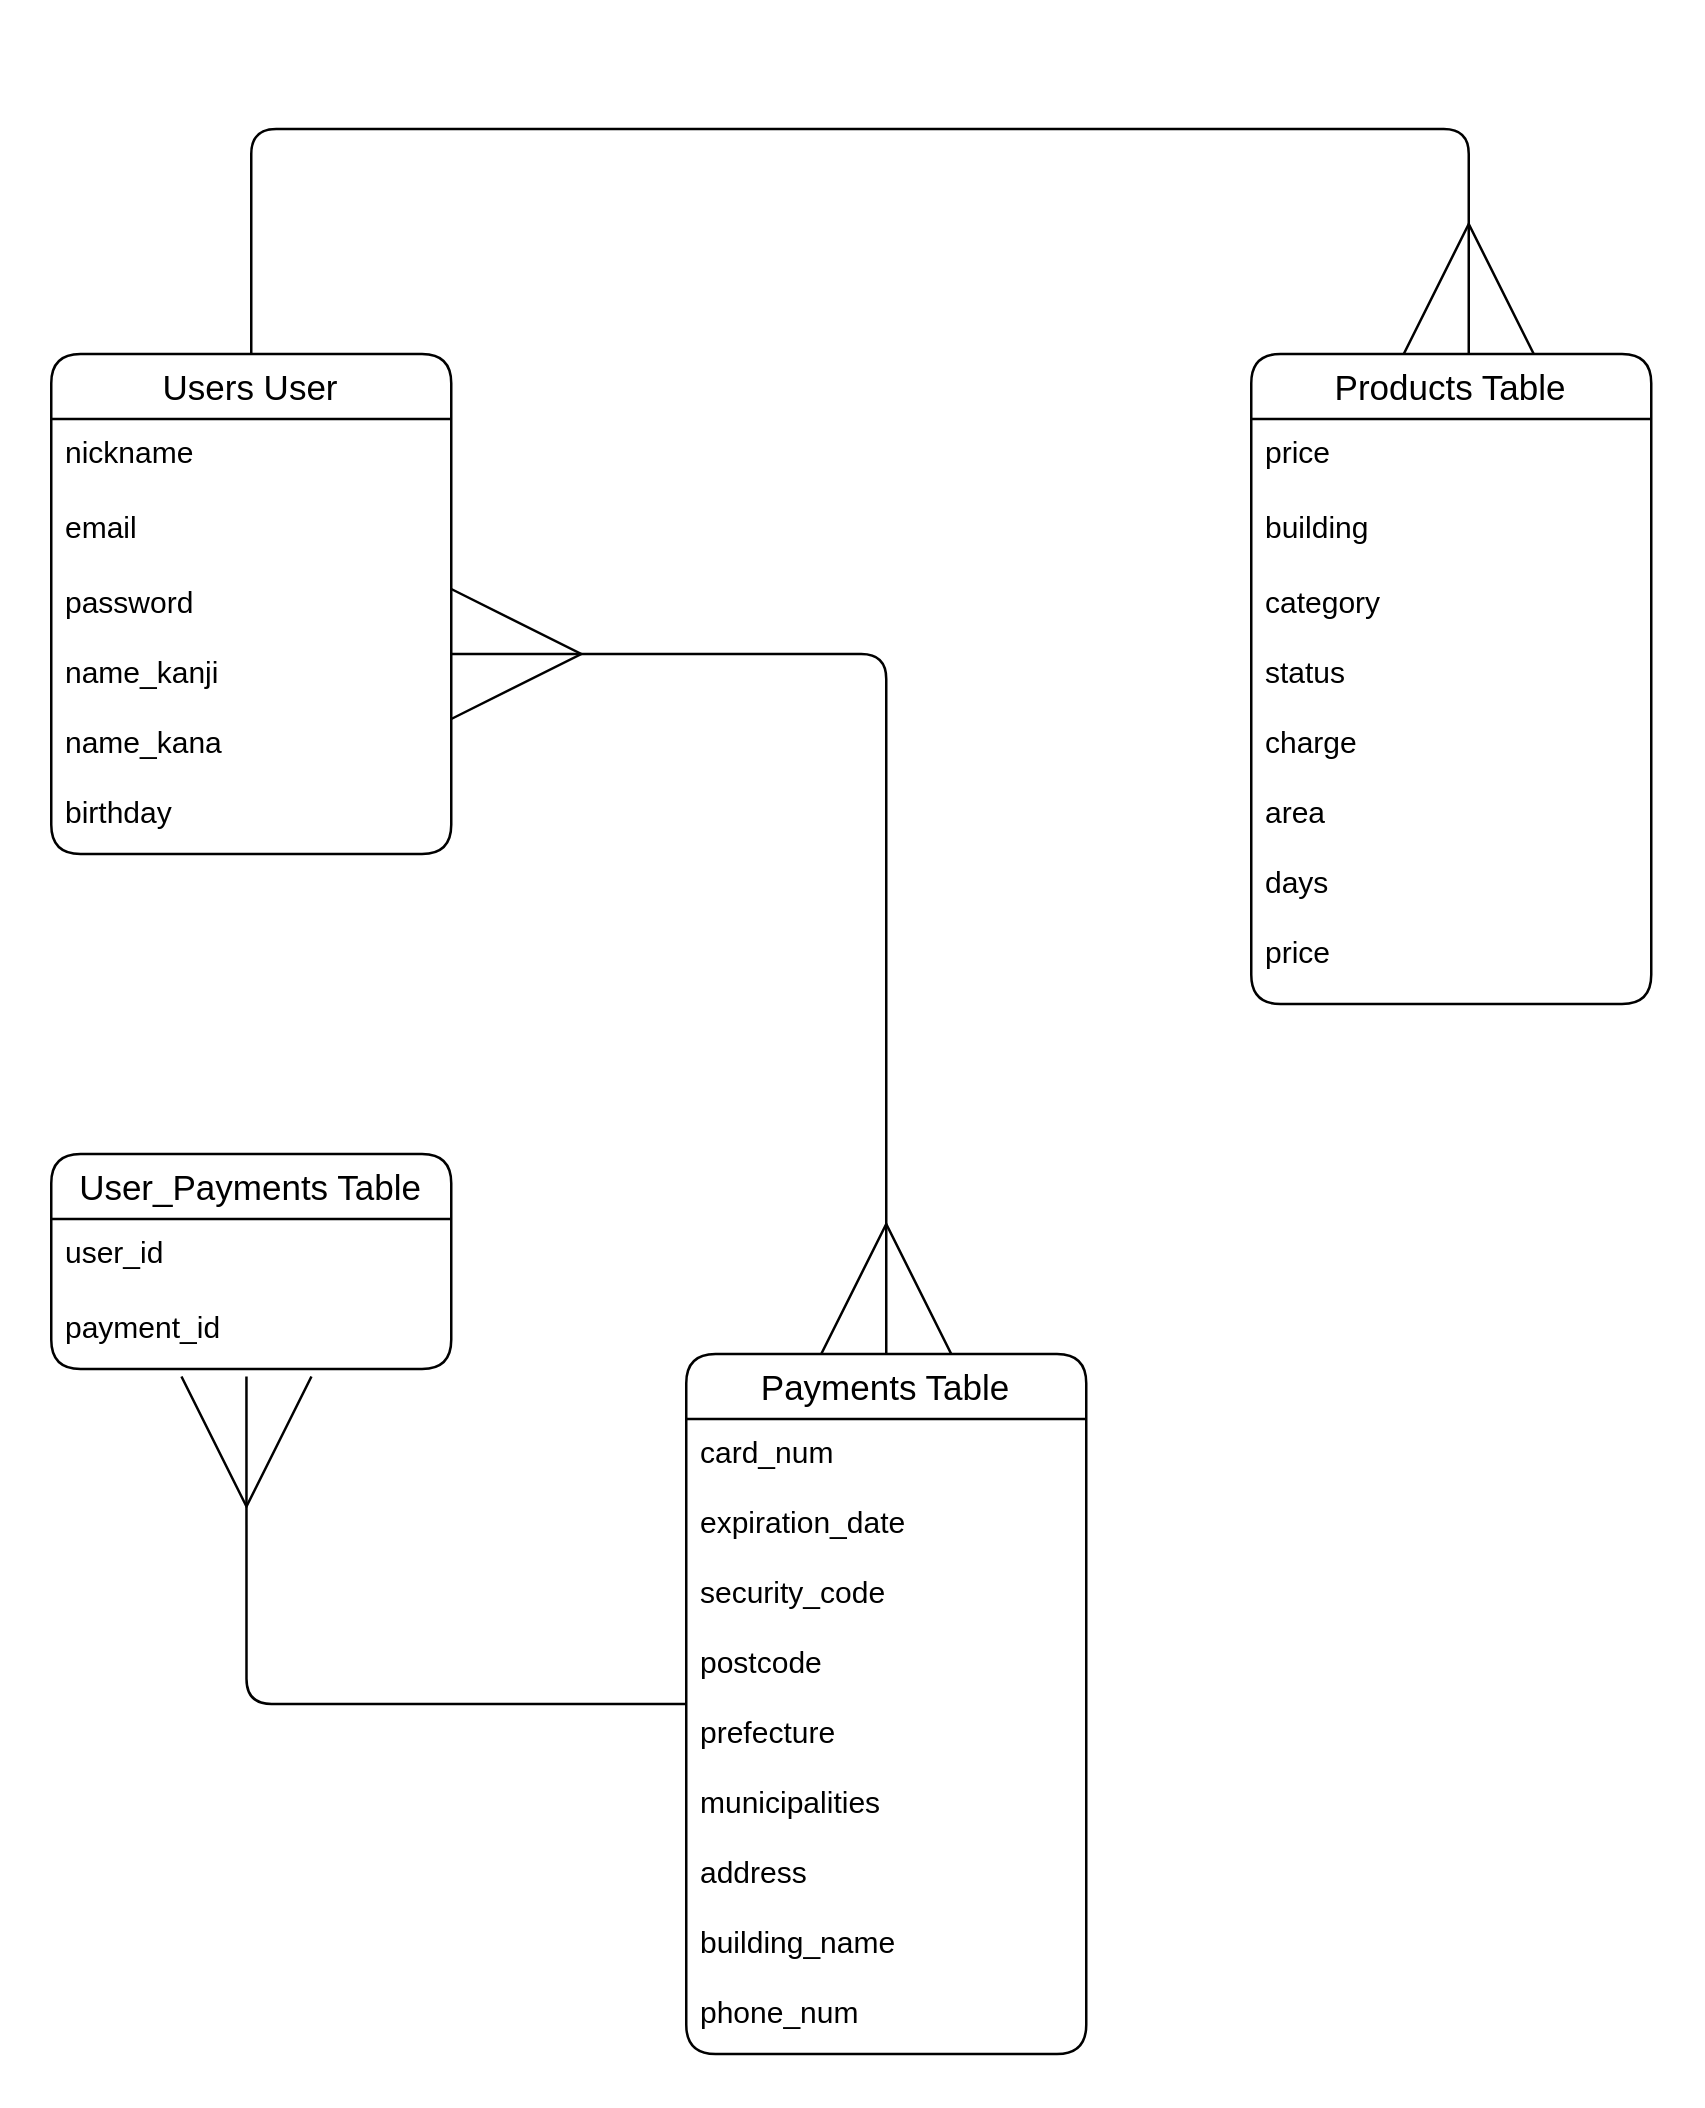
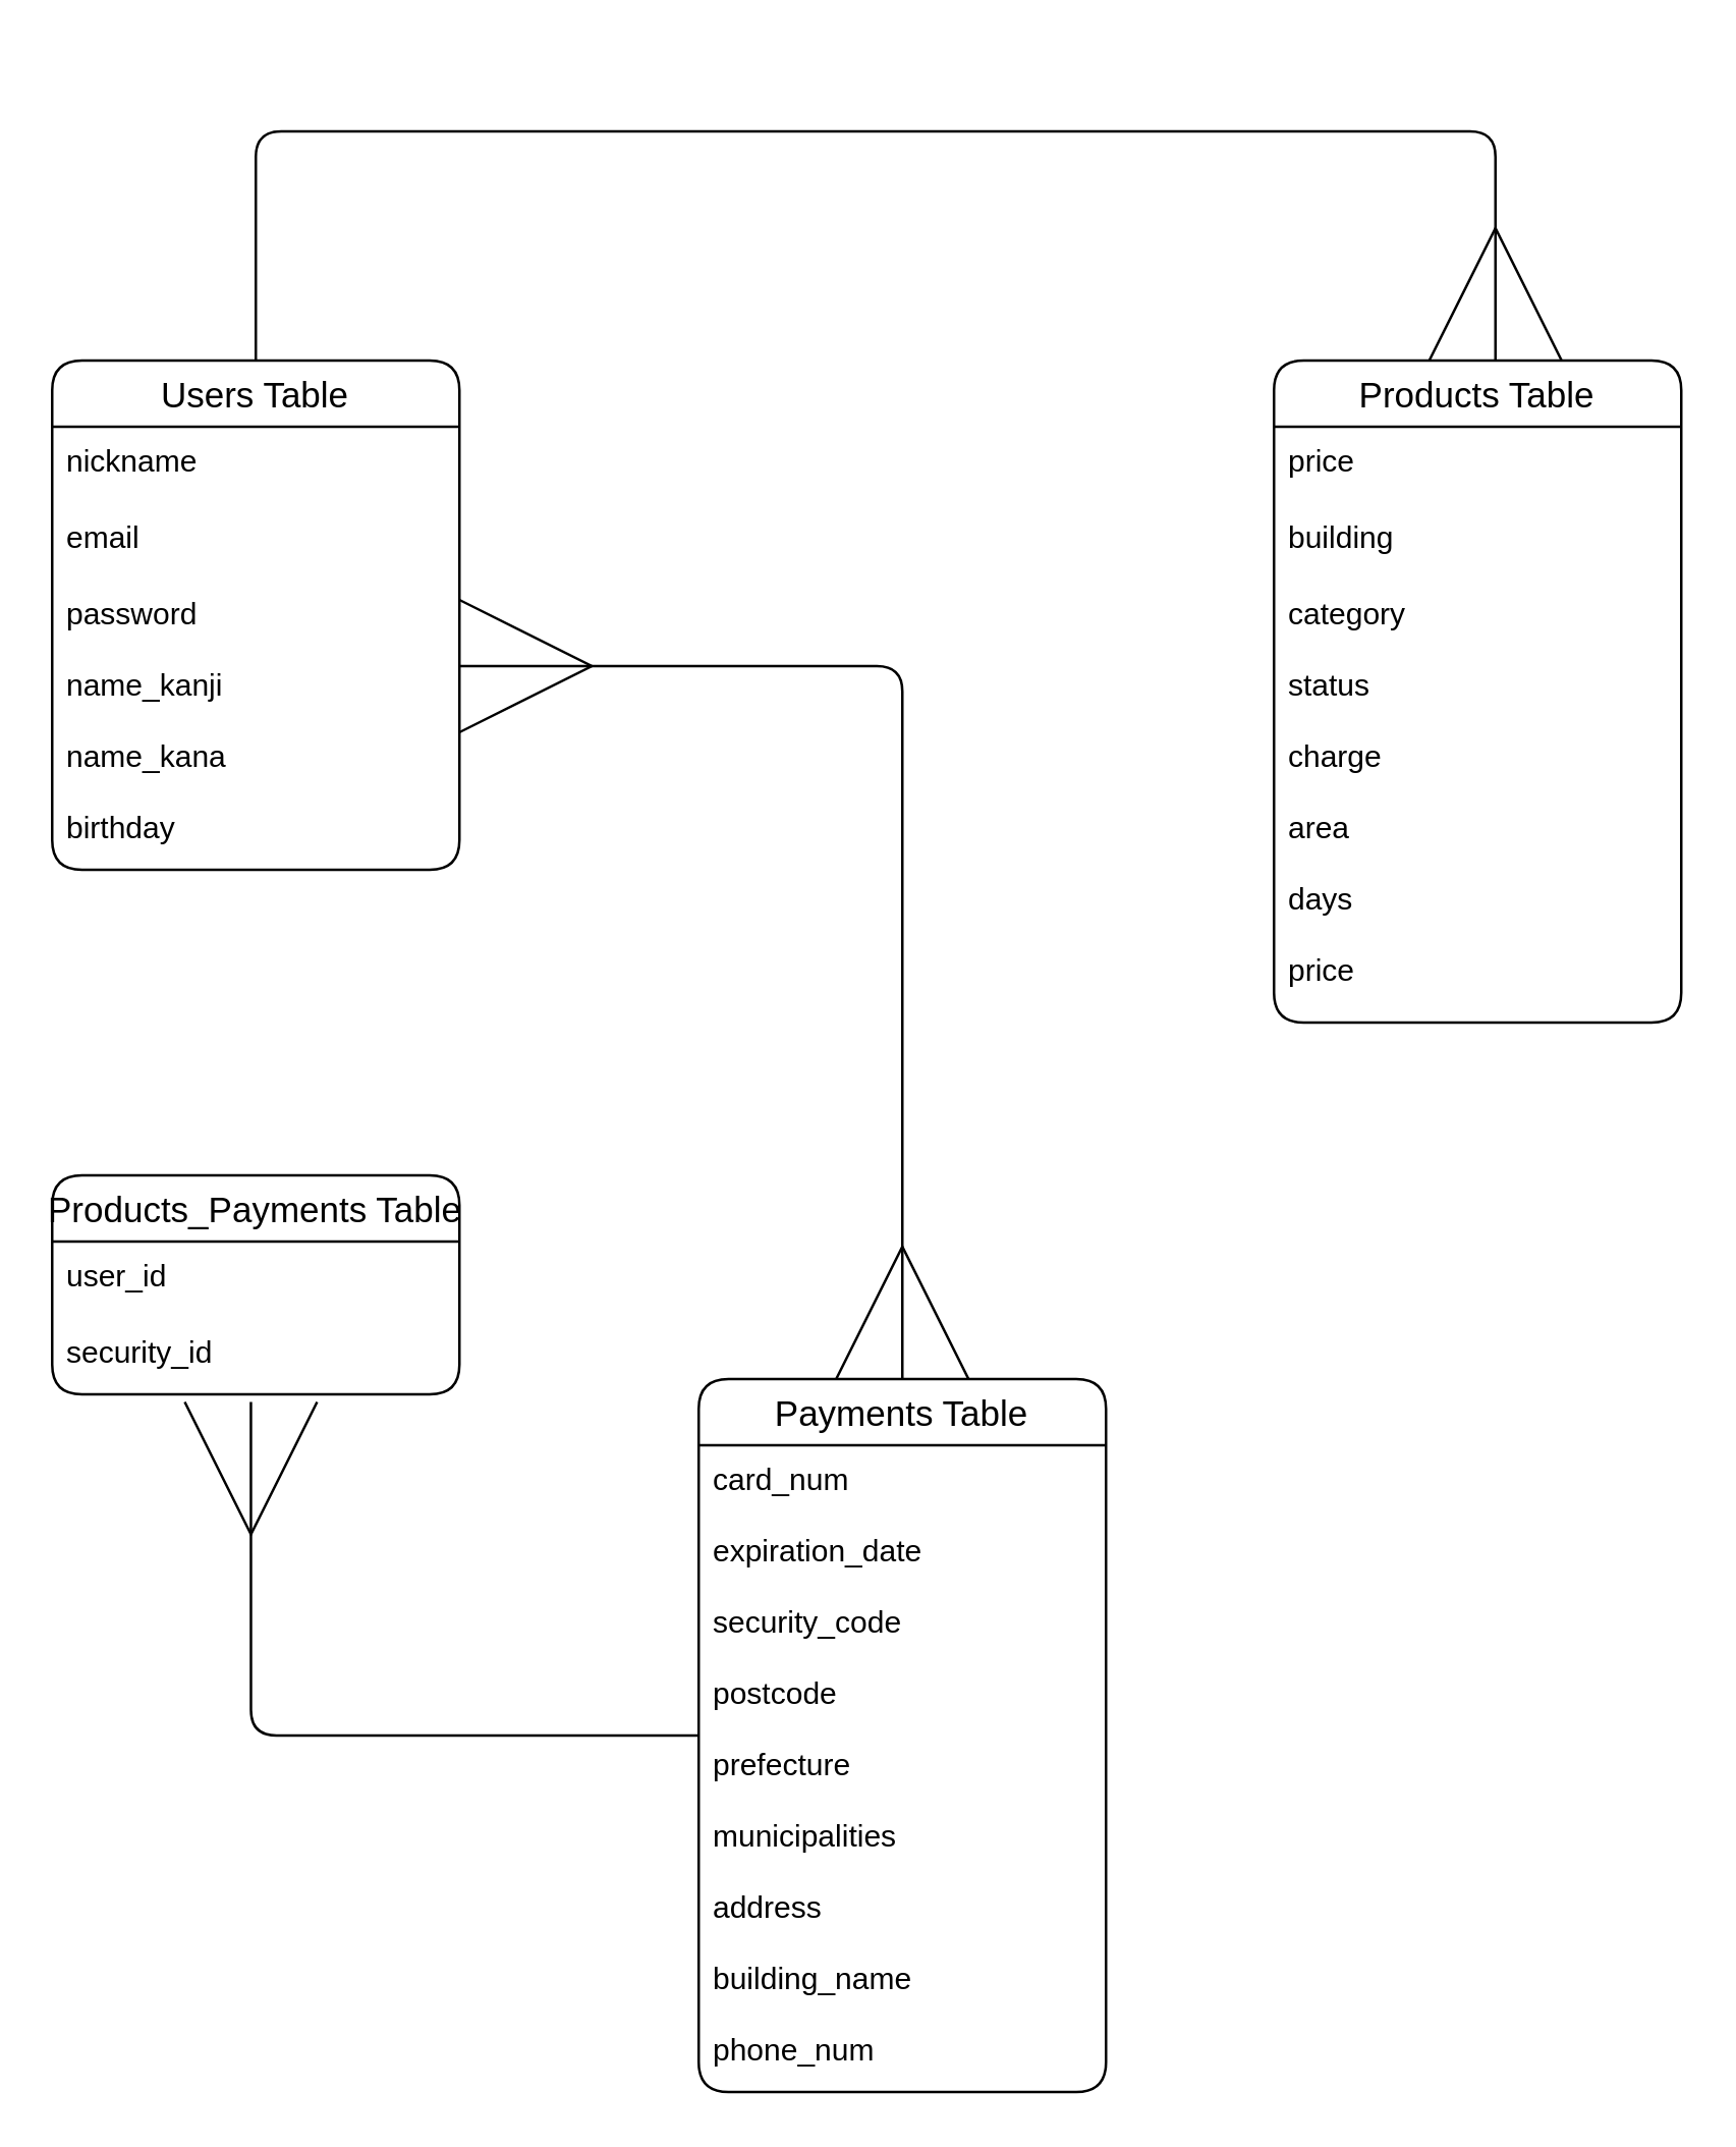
  <mxCell id="0" />
  <mxCell id="1" parent="0" />
- <mxCell id="2" value="Users User" style="swimlane;fontStyle=0;childLayout=stackLayout;horizontal=1;startSize=26;horizontalStack=0;resizeParent=1;resizeParentMax=0;resizeLast=0;collapsible=1;marginBottom=0;align=center;fontSize=14;rounded=1;" parent="1" vertex="1"><mxGeometry x="20" y="110" width="160" height="200" as="geometry"><mxRectangle x="110" y="170" width="110" height="26" as="alternateBounds" /></mxGeometry></mxCell>
+ <mxCell id="2" value="Users Table" style="swimlane;fontStyle=0;childLayout=stackLayout;horizontal=1;startSize=26;horizontalStack=0;resizeParent=1;resizeParentMax=0;resizeLast=0;collapsible=1;marginBottom=0;align=center;fontSize=14;rounded=1;" parent="1" vertex="1"><mxGeometry x="20" y="110" width="160" height="200" as="geometry"><mxRectangle x="110" y="170" width="110" height="26" as="alternateBounds" /></mxGeometry></mxCell>
  <mxCell id="3" value="nickname" style="text;strokeColor=none;fillColor=none;spacingLeft=4;spacingRight=4;overflow=hidden;rotatable=0;points=[[0,0.5],[1,0.5]];portConstraint=eastwest;fontSize=12;rounded=1;" parent="2" vertex="1"><mxGeometry y="26" width="160" height="30" as="geometry" /></mxCell>
  <mxCell id="4" value="email" style="text;strokeColor=none;fillColor=none;spacingLeft=4;spacingRight=4;overflow=hidden;rotatable=0;points=[[0,0.5],[1,0.5]];portConstraint=eastwest;fontSize=12;rounded=1;" parent="2" vertex="1"><mxGeometry y="56" width="160" height="30" as="geometry" /></mxCell>
  <mxCell id="5" value="password&#10;&#10;name_kanji&#10;&#10;name_kana&#10;&#10;birthday" style="text;strokeColor=none;fillColor=none;spacingLeft=4;spacingRight=4;overflow=hidden;rotatable=0;points=[[0,0.5],[1,0.5]];portConstraint=eastwest;fontSize=12;rounded=1;" parent="2" vertex="1"><mxGeometry y="86" width="160" height="114" as="geometry" /></mxCell>
  <mxCell id="6" value="Products Table" style="swimlane;fontStyle=0;childLayout=stackLayout;horizontal=1;startSize=26;horizontalStack=0;resizeParent=1;resizeParentMax=0;resizeLast=0;collapsible=1;marginBottom=0;align=center;fontSize=14;rounded=1;" parent="1" vertex="1"><mxGeometry x="500" y="110" width="160" height="260" as="geometry" /></mxCell>
  <mxCell id="7" value="price" style="text;strokeColor=none;fillColor=none;spacingLeft=4;spacingRight=4;overflow=hidden;rotatable=0;points=[[0,0.5],[1,0.5]];portConstraint=eastwest;fontSize=12;rounded=1;" parent="6" vertex="1"><mxGeometry y="26" width="160" height="30" as="geometry" /></mxCell>
  <mxCell id="8" value="building" style="text;strokeColor=none;fillColor=none;spacingLeft=4;spacingRight=4;overflow=hidden;rotatable=0;points=[[0,0.5],[1,0.5]];portConstraint=eastwest;fontSize=12;rounded=1;" parent="6" vertex="1"><mxGeometry y="56" width="160" height="30" as="geometry" /></mxCell>
  <mxCell id="9" value="category&#10;&#10;status&#10;&#10;charge&#10;&#10;area&#10;&#10;days&#10;&#10;price" style="text;strokeColor=none;fillColor=none;spacingLeft=4;spacingRight=4;overflow=hidden;rotatable=0;points=[[0,0.5],[1,0.5]];portConstraint=eastwest;fontSize=12;rounded=1;" parent="6" vertex="1"><mxGeometry y="86" width="160" height="174" as="geometry" /></mxCell>
  <mxCell id="10" value="Payments Table" style="swimlane;fontStyle=0;childLayout=stackLayout;horizontal=1;startSize=26;horizontalStack=0;resizeParent=1;resizeParentMax=0;resizeLast=0;collapsible=1;marginBottom=0;align=center;fontSize=14;rounded=1;" parent="1" vertex="1"><mxGeometry x="274" y="510" width="160" height="280" as="geometry" /></mxCell>
  <mxCell id="11" value="card_num&#10;&#10;expiration_date&#10;&#10;security_code&#10;&#10;postcode&#10;&#10;prefecture&#10;&#10;municipalities&#10;&#10;address&#10;&#10;building_name&#10;&#10;phone_num" style="text;strokeColor=none;fillColor=none;spacingLeft=4;spacingRight=4;overflow=hidden;rotatable=0;points=[[0,0.5],[1,0.5]];portConstraint=eastwest;fontSize=12;rounded=1;" parent="10" vertex="1"><mxGeometry y="26" width="160" height="254" as="geometry" /></mxCell>
  <mxCell id="12" style="edgeStyle=orthogonalEdgeStyle;orthogonalLoop=1;jettySize=auto;html=1;endArrow=ERmany;endFill=0;strokeWidth=1;endSize=50;exitX=0.5;exitY=0;exitDx=0;exitDy=0;" parent="1" source="2" edge="1"><mxGeometry relative="1" as="geometry"><mxPoint x="587" y="110" as="targetPoint" /><mxPoint x="100" y="-14" as="sourcePoint" /><Array as="points"><mxPoint x="100" y="20" /><mxPoint x="587" y="20" /></Array></mxGeometry></mxCell>
  <mxCell id="13" style="edgeStyle=orthogonalEdgeStyle;orthogonalLoop=1;jettySize=auto;html=1;endArrow=ERmany;endFill=0;strokeWidth=1;endSize=50;entryX=0.5;entryY=0;entryDx=0;entryDy=0;startSize=50;sourcePerimeterSpacing=50;startArrow=ERmany;startFill=0;" parent="1" target="10" edge="1"><mxGeometry relative="1" as="geometry"><mxPoint x="180" y="230" as="sourcePoint" /><mxPoint x="507" y="264" as="targetPoint" /><Array as="points"><mxPoint x="354" y="230" /></Array></mxGeometry></mxCell>
- <mxCell id="14" value="User_Payments Table" style="swimlane;fontStyle=0;childLayout=stackLayout;horizontal=1;startSize=26;horizontalStack=0;resizeParent=1;resizeParentMax=0;resizeLast=0;collapsible=1;marginBottom=0;align=center;fontSize=14;rounded=1;" parent="1" vertex="1"><mxGeometry x="20" y="430" width="160" height="86" as="geometry" /></mxCell>
+ <mxCell id="14" value="Products_Payments Table" style="swimlane;fontStyle=0;childLayout=stackLayout;horizontal=1;startSize=26;horizontalStack=0;resizeParent=1;resizeParentMax=0;resizeLast=0;collapsible=1;marginBottom=0;align=center;fontSize=14;rounded=1;" parent="1" vertex="1"><mxGeometry x="20" y="430" width="160" height="86" as="geometry" /></mxCell>
  <mxCell id="15" value="user_id" style="text;strokeColor=none;fillColor=none;spacingLeft=4;spacingRight=4;overflow=hidden;rotatable=0;points=[[0,0.5],[1,0.5]];portConstraint=eastwest;fontSize=12;rounded=1;" parent="14" vertex="1"><mxGeometry y="26" width="160" height="30" as="geometry" /></mxCell>
- <mxCell id="16" value="payment_id" style="text;strokeColor=none;fillColor=none;spacingLeft=4;spacingRight=4;overflow=hidden;rotatable=0;points=[[0,0.5],[1,0.5]];portConstraint=eastwest;fontSize=12;rounded=1;" parent="14" vertex="1"><mxGeometry y="56" width="160" height="30" as="geometry" /></mxCell>
+ <mxCell id="16" value="security_id" style="text;strokeColor=none;fillColor=none;spacingLeft=4;spacingRight=4;overflow=hidden;rotatable=0;points=[[0,0.5],[1,0.5]];portConstraint=eastwest;fontSize=12;rounded=1;" parent="14" vertex="1"><mxGeometry y="56" width="160" height="30" as="geometry" /></mxCell>
  <mxCell id="17" style="edgeStyle=orthogonalEdgeStyle;orthogonalLoop=1;jettySize=auto;html=1;endArrow=ERmany;endFill=0;strokeWidth=1;endSize=50;entryX=0.488;entryY=1.1;entryDx=0;entryDy=0;exitX=0;exitY=0.5;exitDx=0;exitDy=0;entryPerimeter=0;" parent="1" source="10" target="16" edge="1"><mxGeometry relative="1" as="geometry"><mxPoint x="214.08" y="470" as="sourcePoint" /><mxPoint x="70" y="708" as="targetPoint" /><Array as="points"><mxPoint x="98" y="650" /></Array></mxGeometry></mxCell>
